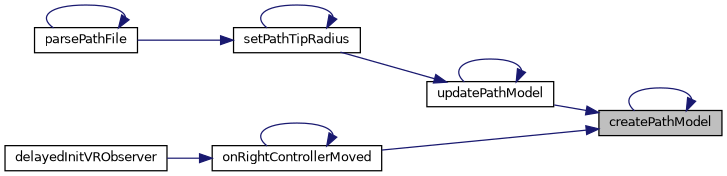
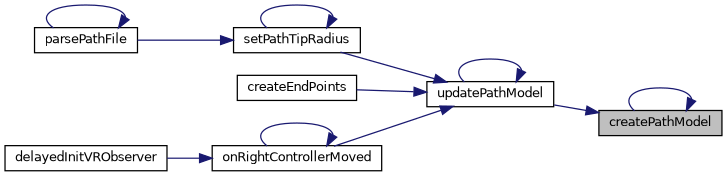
  digraph {
    rankdir=RL
    node [color=black fontname=Helvetica fontsize=10 shape=record]
    edge [color=midnightblue dir=back fontname=Helvetica fontsize=10 labelfontname=Helvetica labelfontsize=10 style=solid]
    n1 [fillcolor=grey75 fontcolor=black height=0.2 label=createPathModel style=filled width=0.4]
    n2 [height=0.2 label=updatePathModel width=0.4]
+   n3 [height=0.2 label=createEndPoints width=0.4]
    n4 [height=0.2 label=onRightControllerMoved width=0.4]
    n5 [height=0.2 label=setPathTipRadius width=0.4]
    n6 [height=0.2 label=delayedInitVRObserver width=0.4]
    n7 [height=0.2 label=parsePathFile width=0.4]
    n1 -> n1
    n1 -> n2
    n2 -> n2
-   n1 -> n4
+   n2 -> n3
+   n2 -> n4
    n2 -> n5
    n4 -> n4
    n4 -> n6
    n5 -> n5
    n5 -> n7
    n7 -> n7
  }
